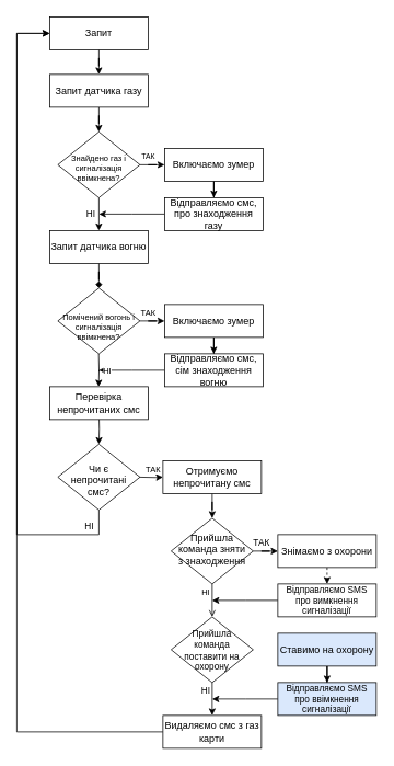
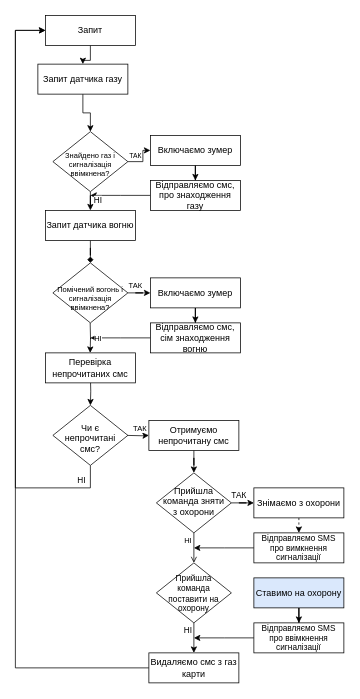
  <mxCell id="0" />
  <mxCell id="1" parent="0" />
  <mxCell id="2" value="" style="edgeStyle=orthogonalEdgeStyle;rounded=0;orthogonalLoop=1;jettySize=auto;html=1;startArrow=none;startFill=0;sourcePerimeterSpacing=0;endArrow=classic;endFill=1;fontSize=9;" parent="1" source="3" target="29" edge="1"><mxGeometry relative="1" as="geometry" /></mxCell>
- <mxCell id="3" value="&lt;span&gt;Запит датчика газу&lt;/span&gt;" style="rounded=0;whiteSpace=wrap;html=1;" parent="1" vertex="1"><mxGeometry x="60" y="90" width="120" height="40" as="geometry" /></mxCell>
+ <mxCell id="3" value="&lt;span&gt;Запит датчика газу&lt;/span&gt;" style="rounded=0;whiteSpace=wrap;html=1;" parent="1" vertex="1"><mxGeometry x="50" y="85" width="120" height="40" as="geometry" /></mxCell>
  <mxCell id="4" value="" style="edgeStyle=orthogonalEdgeStyle;rounded=0;orthogonalLoop=1;jettySize=auto;html=1;startArrow=none;startFill=0;sourcePerimeterSpacing=0;endArrow=classic;endFill=1;fontSize=10;" parent="1" target="35" edge="1"><mxGeometry relative="1" as="geometry"><mxPoint x="120" y="500" as="sourcePoint" /></mxGeometry></mxCell>
  <mxCell id="5" value="&lt;span&gt;Перевірка непрочитаних смс&lt;/span&gt;" style="rounded=0;whiteSpace=wrap;html=1;" parent="1" vertex="1"><mxGeometry x="60" y="470" width="120" height="40" as="geometry" /></mxCell>
  <mxCell id="6" value="" style="edgeStyle=orthogonalEdgeStyle;rounded=0;orthogonalLoop=1;jettySize=auto;html=1;" parent="1" source="7" target="3" edge="1"><mxGeometry relative="1" as="geometry" /></mxCell>
  <mxCell id="7" value="&lt;span&gt;Запит&lt;/span&gt;" style="rounded=0;whiteSpace=wrap;html=1;" parent="1" vertex="1"><mxGeometry x="60" y="20" width="120" height="40" as="geometry" /></mxCell>
  <mxCell id="8" value="" style="edgeStyle=orthogonalEdgeStyle;rounded=0;orthogonalLoop=1;jettySize=auto;html=1;" parent="1" source="9" target="11" edge="1"><mxGeometry relative="1" as="geometry" /></mxCell>
  <mxCell id="9" value="&lt;span&gt;Включаємо зумер&lt;/span&gt;" style="rounded=0;whiteSpace=wrap;html=1;" parent="1" vertex="1"><mxGeometry x="200" y="180" width="120" height="40" as="geometry" /></mxCell>
  <mxCell id="10" value="" style="edgeStyle=orthogonalEdgeStyle;rounded=0;orthogonalLoop=1;jettySize=auto;html=1;startArrow=none;startFill=0;sourcePerimeterSpacing=0;endArrow=classic;endFill=1;fontSize=10;" parent="1" source="11" edge="1"><mxGeometry relative="1" as="geometry"><mxPoint x="120" y="260" as="targetPoint" /></mxGeometry></mxCell>
  <mxCell id="11" value="&lt;span style=&quot;font-size: 12px;&quot;&gt;Відправляємо смс, про знаходження газу&lt;/span&gt;" style="rounded=0;whiteSpace=wrap;html=1;fontSize=12;" parent="1" vertex="1"><mxGeometry x="200" y="240" width="120" height="40" as="geometry" /></mxCell>
  <mxCell id="12" value="" style="edgeStyle=orthogonalEdgeStyle;rounded=0;orthogonalLoop=1;jettySize=auto;html=1;startArrow=none;startFill=0;sourcePerimeterSpacing=0;endArrow=classic;endFill=1;fontSize=11;" parent="1" source="13" target="15" edge="1"><mxGeometry relative="1" as="geometry" /></mxCell>
  <mxCell id="13" value="&lt;span&gt;Включаємо зумер&lt;/span&gt;" style="rounded=0;whiteSpace=wrap;html=1;" parent="1" vertex="1"><mxGeometry x="200" y="370" width="120" height="40" as="geometry" /></mxCell>
  <mxCell id="14" value="" style="edgeStyle=orthogonalEdgeStyle;rounded=0;orthogonalLoop=1;jettySize=auto;html=1;startArrow=none;startFill=0;sourcePerimeterSpacing=0;endArrow=classic;endFill=1;fontSize=10;" parent="1" source="15" edge="1"><mxGeometry relative="1" as="geometry"><mxPoint x="120" y="450" as="targetPoint" /></mxGeometry></mxCell>
  <mxCell id="15" value="&lt;span&gt;Відправляємо смс, сім знаходження вогню&lt;/span&gt;" style="rounded=0;whiteSpace=wrap;html=1;" parent="1" vertex="1"><mxGeometry x="200" y="430" width="120" height="40" as="geometry" /></mxCell>
  <mxCell id="16" value="" style="edgeStyle=orthogonalEdgeStyle;rounded=0;orthogonalLoop=1;jettySize=auto;html=1;startArrow=none;startFill=0;sourcePerimeterSpacing=0;endArrow=classic;endFill=1;fontSize=10;" parent="1" source="17" target="20" edge="1"><mxGeometry relative="1" as="geometry" /></mxCell>
  <mxCell id="17" value="&lt;span&gt;Отримуємо непрочитану смс&lt;/span&gt;" style="rounded=0;whiteSpace=wrap;html=1;" parent="1" vertex="1"><mxGeometry x="198" y="560" width="120" height="40" as="geometry" /></mxCell>
  <mxCell id="18" value="НІ" style="edgeStyle=orthogonalEdgeStyle;rounded=0;orthogonalLoop=1;jettySize=auto;html=1;startArrow=none;startFill=0;sourcePerimeterSpacing=0;endArrow=open;endFill=1;fontSize=10;" parent="1" source="20" target="22" edge="1"><mxGeometry x="-0.5" y="-8" relative="1" as="geometry"><mxPoint as="offset" /></mxGeometry></mxCell>
  <mxCell id="19" value="ТАК" style="edgeStyle=orthogonalEdgeStyle;rounded=0;orthogonalLoop=1;jettySize=auto;html=1;" parent="1" source="20" target="41" edge="1"><mxGeometry x="0.2" y="10" relative="1" as="geometry"><mxPoint as="offset" /></mxGeometry></mxCell>
- <mxCell id="20" value="Прийшла команда зняти з знаходження" style="rhombus;whiteSpace=wrap;html=1;shadow=0;fontFamily=Helvetica;fontSize=12;align=center;strokeWidth=1;spacing=6;spacingTop=-4;" parent="1" vertex="1"><mxGeometry x="208" y="630" width="100" height="80" as="geometry" /></mxCell>
+ <mxCell id="20" value="Прийшла команда зняти з охорони" style="rhombus;whiteSpace=wrap;html=1;shadow=0;fontFamily=Helvetica;fontSize=12;align=center;strokeWidth=1;spacing=6;spacingTop=-4;" parent="1" vertex="1"><mxGeometry x="208" y="630" width="100" height="80" as="geometry" /></mxCell>
  <mxCell id="21" value="НІ" style="edgeStyle=orthogonalEdgeStyle;rounded=0;orthogonalLoop=1;jettySize=auto;html=1;" parent="1" source="22" target="24" edge="1"><mxGeometry x="-0.5" y="-8" relative="1" as="geometry"><mxPoint as="offset" /></mxGeometry></mxCell>
  <mxCell id="22" value="Прийшла команда поставити на охорону" style="rhombus;whiteSpace=wrap;html=1;shadow=0;fontFamily=Helvetica;fontSize=11;align=center;strokeWidth=1;spacing=6;spacingTop=2;" parent="1" vertex="1"><mxGeometry x="208" y="750" width="100" height="80" as="geometry" /></mxCell>
  <mxCell id="23" value="" style="edgeStyle=orthogonalEdgeStyle;rounded=0;orthogonalLoop=1;jettySize=auto;html=1;entryX=0;entryY=0.5;entryDx=0;entryDy=0;" parent="1" source="24" target="7" edge="1"><mxGeometry relative="1" as="geometry"><mxPoint x="60" y="35" as="targetPoint" /><Array as="points"><mxPoint x="20" y="890" /><mxPoint x="20" y="40" /></Array></mxGeometry></mxCell>
  <mxCell id="24" value="&lt;span&gt;Видаляємо смс з газ карти&lt;/span&gt;" style="rounded=0;whiteSpace=wrap;html=1;" parent="1" vertex="1"><mxGeometry x="198" y="870" width="120" height="40" as="geometry" /></mxCell>
  <mxCell id="25" value="" style="edgeStyle=orthogonalEdgeStyle;rounded=0;orthogonalLoop=1;jettySize=auto;html=1;" parent="1" source="26" edge="1"><mxGeometry relative="1" as="geometry"><mxPoint x="258" y="730" as="targetPoint" /></mxGeometry></mxCell>
  <mxCell id="26" value="Відправляємо SMS про вимкнення сигналізації" style="rounded=0;whiteSpace=wrap;html=1;fontSize=11;" parent="1" vertex="1"><mxGeometry x="338" y="710" width="120" height="40" as="geometry" /></mxCell>
  <mxCell id="27" value="ТАК" style="edgeStyle=orthogonalEdgeStyle;rounded=0;orthogonalLoop=1;jettySize=auto;html=1;startArrow=none;startFill=0;sourcePerimeterSpacing=0;endArrow=classic;endFill=1;fontSize=9;" parent="1" source="29" target="9" edge="1"><mxGeometry x="0.2" y="10" relative="1" as="geometry"><mxPoint as="offset" /></mxGeometry></mxCell>
  <mxCell id="28" value="НІ" style="edgeStyle=orthogonalEdgeStyle;rounded=0;orthogonalLoop=1;jettySize=auto;html=1;startArrow=none;startFill=0;sourcePerimeterSpacing=0;endArrow=classic;endFill=1;fontSize=11;" parent="1" source="29" target="39" edge="1"><mxGeometry y="-10" relative="1" as="geometry"><mxPoint as="offset" /></mxGeometry></mxCell>
- <mxCell id="29" value="&lt;span style=&quot;font-size: 10px&quot;&gt;Знайдено газ і сигналізація ввімкнена?&lt;/span&gt;" style="rhombus;whiteSpace=wrap;html=1;shadow=0;fontFamily=Helvetica;fontSize=10;align=center;strokeWidth=1;spacing=6;spacingTop=7;" parent="1" vertex="1"><mxGeometry x="70" y="160" width="100" height="80" as="geometry" /></mxCell>
+ <mxCell id="29" value="&lt;span style=&quot;font-size: 10px&quot;&gt;Знайдено газ і сигналізація ввімкнена?&lt;/span&gt;" style="rhombus;whiteSpace=wrap;html=1;shadow=0;fontFamily=Helvetica;fontSize=10;align=center;strokeWidth=1;spacing=6;spacingTop=7;" parent="1" vertex="1"><mxGeometry x="70" y="175" width="100" height="80" as="geometry" /></mxCell>
  <mxCell id="30" value="НІ" style="edgeStyle=orthogonalEdgeStyle;rounded=0;orthogonalLoop=1;jettySize=auto;html=1;startArrow=none;startFill=0;sourcePerimeterSpacing=0;endArrow=classic;endFill=1;fontSize=10;" parent="1" edge="1"><mxGeometry y="-10" relative="1" as="geometry"><mxPoint x="119.71" y="430" as="sourcePoint" /><mxPoint x="119.71" y="470" as="targetPoint" /><mxPoint as="offset" /></mxGeometry></mxCell>
  <mxCell id="31" value="ТАК" style="edgeStyle=orthogonalEdgeStyle;rounded=0;orthogonalLoop=1;jettySize=auto;html=1;startArrow=none;startFill=0;sourcePerimeterSpacing=0;endArrow=classic;endFill=1;fontSize=10;exitX=1;exitY=0.5;exitDx=0;exitDy=0;" parent="1" source="32" target="13" edge="1"><mxGeometry x="-0.601" y="10" relative="1" as="geometry"><mxPoint x="170" y="380" as="sourcePoint" /><mxPoint as="offset" /></mxGeometry></mxCell>
  <mxCell id="32" value="&lt;font style=&quot;font-size: 10px&quot;&gt;Помічений вогонь і сигналізація ввімкнена?&lt;/font&gt;" style="rhombus;whiteSpace=wrap;html=1;shadow=0;fontFamily=Helvetica;fontSize=10;align=center;strokeWidth=1;spacing=6;spacingTop=13;verticalAlign=middle;" parent="1" vertex="1"><mxGeometry x="70" y="350" width="100" height="80" as="geometry" /></mxCell>
  <mxCell id="33" value="ТАК" style="edgeStyle=orthogonalEdgeStyle;rounded=0;orthogonalLoop=1;jettySize=auto;html=1;startArrow=none;startFill=0;sourcePerimeterSpacing=0;endArrow=classic;endFill=1;fontSize=10;" parent="1" target="17" edge="1"><mxGeometry x="0.2" y="10" relative="1" as="geometry"><mxPoint x="168" y="580" as="sourcePoint" /><mxPoint as="offset" /></mxGeometry></mxCell>
  <mxCell id="34" value="НІ" style="edgeStyle=orthogonalEdgeStyle;rounded=0;orthogonalLoop=1;jettySize=auto;html=1;startArrow=none;startFill=0;sourcePerimeterSpacing=0;endArrow=classic;endFill=1;fontSize=11;entryX=0;entryY=0.5;entryDx=0;entryDy=0;" parent="1" source="35" target="7" edge="1"><mxGeometry x="-0.892" y="-10" relative="1" as="geometry"><mxPoint x="120" y="630" as="targetPoint" /><Array as="points"><mxPoint x="120" y="650" /><mxPoint x="20" y="650" /><mxPoint x="20" y="40" /></Array><mxPoint as="offset" /></mxGeometry></mxCell>
  <mxCell id="35" value="&lt;span style=&quot;font-size: 12px&quot;&gt;Чи є непрочитані смс?&lt;/span&gt;" style="rhombus;whiteSpace=wrap;html=1;shadow=0;fontFamily=Helvetica;fontSize=10;align=center;strokeWidth=1;spacing=6;spacingTop=7;verticalAlign=middle;" parent="1" vertex="1"><mxGeometry x="70" y="540" width="100" height="80" as="geometry" /></mxCell>
  <mxCell id="36" value="" style="edgeStyle=orthogonalEdgeStyle;rounded=0;orthogonalLoop=1;jettySize=auto;html=1;" parent="1" source="37" edge="1"><mxGeometry relative="1" as="geometry"><mxPoint x="258" y="850" as="targetPoint" /></mxGeometry></mxCell>
- <mxCell id="37" value="Відправляємо SMS про ввімкнення сигналізації" style="rounded=0;whiteSpace=wrap;html=1;fontSize=11;fillColor=#dae8fc;" parent="1" vertex="1"><mxGeometry x="338" y="830" width="120" height="40" as="geometry" /></mxCell>
+ <mxCell id="37" value="Відправляємо SMS про ввімкнення сигналізації" style="rounded=0;whiteSpace=wrap;html=1;fontSize=11;" parent="1" vertex="1"><mxGeometry x="338" y="830" width="120" height="40" as="geometry" /></mxCell>
  <mxCell id="38" value="" style="edgeStyle=orthogonalEdgeStyle;rounded=0;orthogonalLoop=1;jettySize=auto;html=1;startArrow=none;startFill=0;sourcePerimeterSpacing=0;endArrow=diamond;endFill=1;fontSize=11;" parent="1" source="39" target="32" edge="1"><mxGeometry relative="1" as="geometry" /></mxCell>
  <mxCell id="39" value="&lt;span&gt;Запит датчика вогню&lt;/span&gt;" style="rounded=0;whiteSpace=wrap;html=1;" parent="1" vertex="1"><mxGeometry x="60" y="280" width="120" height="40" as="geometry" /></mxCell>
  <mxCell id="40" value="" style="edgeStyle=orthogonalEdgeStyle;rounded=0;orthogonalLoop=1;jettySize=auto;html=1;dashed=1;" parent="1" source="41" target="26" edge="1"><mxGeometry relative="1" as="geometry"><Array as="points"><mxPoint x="398" y="710" /></Array></mxGeometry></mxCell>
  <mxCell id="41" value="&lt;span&gt;Знімаємо з охорони&lt;/span&gt;" style="rounded=0;whiteSpace=wrap;html=1;" parent="1" vertex="1"><mxGeometry x="338" y="650" width="120" height="40" as="geometry" /></mxCell>
  <mxCell id="42" value="" style="edgeStyle=orthogonalEdgeStyle;rounded=0;orthogonalLoop=1;jettySize=auto;html=1;" parent="1" source="43" target="37" edge="1"><mxGeometry relative="1" as="geometry" /></mxCell>
  <mxCell id="43" value="Ставимо на охорону" style="rounded=0;whiteSpace=wrap;html=1;fillColor=#dae8fc;" parent="1" vertex="1"><mxGeometry x="338" y="770" width="120" height="40" as="geometry" /></mxCell>
